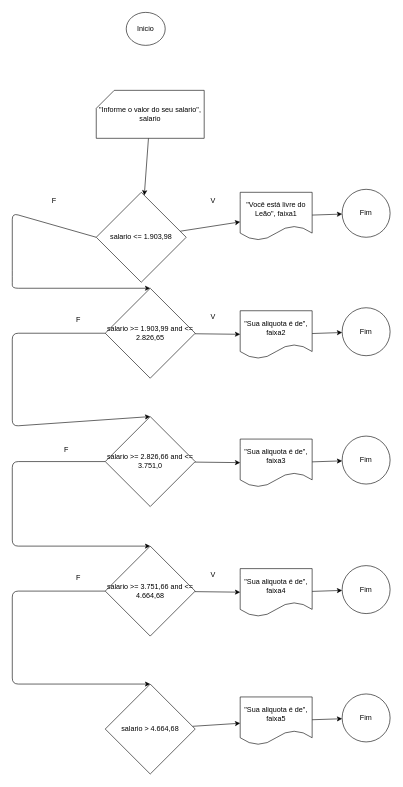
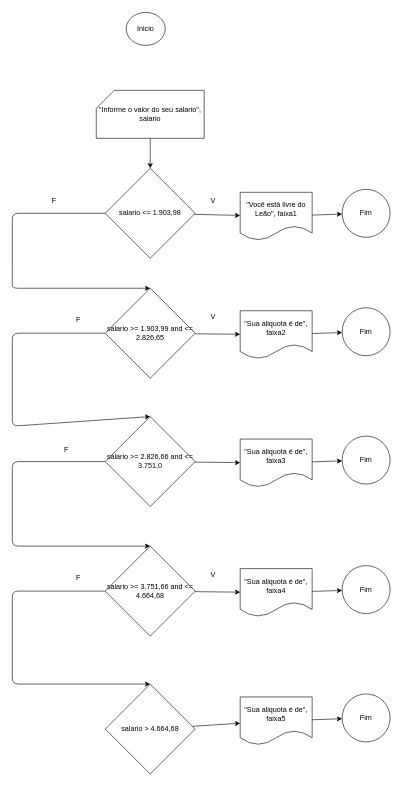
  <mxCell id="0" />
  <mxCell id="1" parent="0" />
  <mxCell id="2" value="Inicio" style="ellipse;whiteSpace=wrap;html=1;aspect=fixed;" vertex="1" parent="1"><mxGeometry x="210" y="20" width="65" height="55" as="geometry" /></mxCell>
  <mxCell id="3" value="" style="edgeStyle=none;html=1;" edge="1" parent="1" source="4" target="7"><mxGeometry relative="1" as="geometry" /></mxCell>
  <mxCell id="4" value="&lt;span style=&quot;font-size: 12px&quot;&gt;&quot;Informe o valor do seu salario&quot;, salario&lt;/span&gt;" style="shape=card;whiteSpace=wrap;html=1;" vertex="1" parent="1"><mxGeometry x="160" y="150" width="180" height="80" as="geometry" /></mxCell>
  <mxCell id="5" value="" style="edgeStyle=none;html=1;" edge="1" parent="1" source="7" target="9"><mxGeometry relative="1" as="geometry" /></mxCell>
  <mxCell id="6" style="edgeStyle=none;html=1;exitX=0;exitY=0.5;exitDx=0;exitDy=0;entryX=0.5;entryY=0;entryDx=0;entryDy=0;" edge="1" parent="1" source="7" target="13"><mxGeometry relative="1" as="geometry"><Array as="points"><mxPoint x="20" y="355" /><mxPoint x="20" y="460" /><mxPoint x="20" y="480" /></Array></mxGeometry></mxCell>
- <mxCell id="7" value="salario &amp;lt;= 1.903,98" style="rhombus;whiteSpace=wrap;html=1;" vertex="1" parent="1"><mxGeometry x="160" y="320" width="150" height="150" as="geometry" /></mxCell>
+ <mxCell id="7" value="salario &amp;lt;= 1.903,98" style="rhombus;whiteSpace=wrap;html=1;" vertex="1" parent="1"><mxGeometry x="175" y="280" width="150" height="150" as="geometry" /></mxCell>
  <mxCell id="8" value="" style="edgeStyle=none;html=1;" edge="1" parent="1" source="9" target="15"><mxGeometry relative="1" as="geometry" /></mxCell>
  <mxCell id="9" value="&lt;span style=&quot;font-size: 12px&quot;&gt;&quot;Você está livre do Leão&quot;, faixa1&lt;/span&gt;" style="shape=document;whiteSpace=wrap;html=1;boundedLbl=1;" vertex="1" parent="1"><mxGeometry x="400" y="320" width="120" height="80" as="geometry" /></mxCell>
  <mxCell id="10" value="V" style="text;html=1;strokeColor=none;fillColor=none;align=center;verticalAlign=middle;whiteSpace=wrap;rounded=0;" vertex="1" parent="1"><mxGeometry x="325" y="320" width="60" height="30" as="geometry" /></mxCell>
  <mxCell id="11" value="" style="edgeStyle=none;html=1;" edge="1" parent="1" source="13" target="17"><mxGeometry relative="1" as="geometry" /></mxCell>
  <mxCell id="12" style="edgeStyle=none;html=1;exitX=0;exitY=0.5;exitDx=0;exitDy=0;entryX=0.5;entryY=0;entryDx=0;entryDy=0;" edge="1" parent="1" source="13" target="22"><mxGeometry relative="1" as="geometry"><Array as="points"><mxPoint x="20" y="555" /><mxPoint x="20" y="710" /></Array></mxGeometry></mxCell>
  <mxCell id="13" value="salario &amp;gt;= 1.903,99 and &amp;lt;= 2.826,65" style="rhombus;whiteSpace=wrap;html=1;" vertex="1" parent="1"><mxGeometry x="175" y="480" width="150" height="150" as="geometry" /></mxCell>
  <mxCell id="14" value="F" style="text;html=1;strokeColor=none;fillColor=none;align=center;verticalAlign=middle;whiteSpace=wrap;rounded=0;" vertex="1" parent="1"><mxGeometry x="60" y="320" width="60" height="30" as="geometry" /></mxCell>
  <mxCell id="15" value="Fim" style="ellipse;whiteSpace=wrap;html=1;aspect=fixed;" vertex="1" parent="1"><mxGeometry x="570" y="315" width="80" height="80" as="geometry" /></mxCell>
  <mxCell id="16" value="" style="edgeStyle=none;html=1;" edge="1" parent="1" source="17" target="18"><mxGeometry relative="1" as="geometry" /></mxCell>
  <mxCell id="17" value="&lt;span style=&quot;font-size: 12px&quot;&gt;&quot;Sua aliquota é de&quot;, faixa2&lt;/span&gt;" style="shape=document;whiteSpace=wrap;html=1;boundedLbl=1;" vertex="1" parent="1"><mxGeometry x="400" y="517.5" width="120" height="80" as="geometry" /></mxCell>
  <mxCell id="18" value="Fim" style="ellipse;whiteSpace=wrap;html=1;aspect=fixed;" vertex="1" parent="1"><mxGeometry x="570" y="512.5" width="80" height="80" as="geometry" /></mxCell>
  <mxCell id="19" value="V" style="text;html=1;strokeColor=none;fillColor=none;align=center;verticalAlign=middle;whiteSpace=wrap;rounded=0;" vertex="1" parent="1"><mxGeometry x="325" y="512.5" width="60" height="30" as="geometry" /></mxCell>
  <mxCell id="20" style="edgeStyle=none;html=1;exitX=0;exitY=0.5;exitDx=0;exitDy=0;entryX=0.5;entryY=0;entryDx=0;entryDy=0;" edge="1" parent="1" source="22" target="29"><mxGeometry relative="1" as="geometry"><Array as="points"><mxPoint x="20" y="769" /><mxPoint x="20" y="910" /></Array></mxGeometry></mxCell>
  <mxCell id="21" value="" style="edgeStyle=none;html=1;" edge="1" parent="1" source="22" target="24"><mxGeometry relative="1" as="geometry" /></mxCell>
  <mxCell id="22" value="salario &amp;gt;= 2.826,66 and &amp;lt;= 3.751,0" style="rhombus;whiteSpace=wrap;html=1;" vertex="1" parent="1"><mxGeometry x="175" y="694" width="150" height="150" as="geometry" /></mxCell>
  <mxCell id="23" value="" style="edgeStyle=none;html=1;" edge="1" parent="1" source="24" target="25"><mxGeometry relative="1" as="geometry" /></mxCell>
  <mxCell id="24" value="&quot;Sua aliquota é de&quot;, faixa3" style="shape=document;whiteSpace=wrap;html=1;boundedLbl=1;" vertex="1" parent="1"><mxGeometry x="400" y="731.5" width="120" height="80" as="geometry" /></mxCell>
  <mxCell id="25" value="Fim" style="ellipse;whiteSpace=wrap;html=1;aspect=fixed;" vertex="1" parent="1"><mxGeometry x="570" y="726.5" width="80" height="80" as="geometry" /></mxCell>
  <mxCell id="26" value="F" style="text;html=1;align=center;verticalAlign=middle;resizable=0;points=[];autosize=1;strokeColor=none;fillColor=none;" vertex="1" parent="1"><mxGeometry x="120" y="522.5" width="20" height="20" as="geometry" /></mxCell>
  <mxCell id="27" value="" style="edgeStyle=none;html=1;" edge="1" parent="1" source="29" target="31"><mxGeometry relative="1" as="geometry" /></mxCell>
  <mxCell id="28" style="edgeStyle=none;html=1;exitX=0;exitY=0.5;exitDx=0;exitDy=0;entryX=0.5;entryY=0;entryDx=0;entryDy=0;" edge="1" parent="1" source="29" target="35"><mxGeometry relative="1" as="geometry"><Array as="points"><mxPoint x="20" y="985" /><mxPoint x="20" y="1140" /></Array></mxGeometry></mxCell>
  <mxCell id="29" value="salario &amp;gt;= 3.751,66 and &amp;lt;= 4.664,68" style="rhombus;whiteSpace=wrap;html=1;" vertex="1" parent="1"><mxGeometry x="175" y="910" width="150" height="150" as="geometry" /></mxCell>
  <mxCell id="30" value="" style="edgeStyle=none;html=1;" edge="1" parent="1" source="31" target="32"><mxGeometry relative="1" as="geometry" /></mxCell>
  <mxCell id="31" value="&lt;span style=&quot;font-size: 12px&quot;&gt;&quot;Sua aliquota é de&quot;, faixa4&lt;/span&gt;" style="shape=document;whiteSpace=wrap;html=1;boundedLbl=1;" vertex="1" parent="1"><mxGeometry x="400" y="947.5" width="120" height="80" as="geometry" /></mxCell>
  <mxCell id="32" value="Fim" style="ellipse;whiteSpace=wrap;html=1;aspect=fixed;" vertex="1" parent="1"><mxGeometry x="570" y="942.5" width="80" height="80" as="geometry" /></mxCell>
  <mxCell id="33" value="V" style="text;html=1;strokeColor=none;fillColor=none;align=center;verticalAlign=middle;whiteSpace=wrap;rounded=0;" vertex="1" parent="1"><mxGeometry x="325" y="942.5" width="60" height="30" as="geometry" /></mxCell>
  <mxCell id="34" value="" style="edgeStyle=none;html=1;" edge="1" parent="1" source="35" target="37"><mxGeometry relative="1" as="geometry" /></mxCell>
  <mxCell id="35" value="salario &amp;gt;&amp;nbsp;4.664,68" style="rhombus;whiteSpace=wrap;html=1;" vertex="1" parent="1"><mxGeometry x="175" y="1140" width="150" height="150" as="geometry" /></mxCell>
  <mxCell id="36" value="" style="edgeStyle=none;html=1;" edge="1" parent="1" source="37" target="38"><mxGeometry relative="1" as="geometry" /></mxCell>
  <mxCell id="37" value="&quot;Sua aliquota é de&quot;, faixa5" style="shape=document;whiteSpace=wrap;html=1;boundedLbl=1;" vertex="1" parent="1"><mxGeometry x="400" y="1161.5" width="120" height="80" as="geometry" /></mxCell>
  <mxCell id="38" value="Fim" style="ellipse;whiteSpace=wrap;html=1;aspect=fixed;" vertex="1" parent="1"><mxGeometry x="570" y="1156.5" width="80" height="80" as="geometry" /></mxCell>
  <mxCell id="39" value="F" style="text;html=1;align=center;verticalAlign=middle;resizable=0;points=[];autosize=1;strokeColor=none;fillColor=none;" vertex="1" parent="1"><mxGeometry x="120" y="952.5" width="20" height="20" as="geometry" /></mxCell>
  <mxCell id="40" value="F" style="text;html=1;align=center;verticalAlign=middle;resizable=0;points=[];autosize=1;strokeColor=none;fillColor=none;" vertex="1" parent="1"><mxGeometry x="100" y="740" width="20" height="20" as="geometry" /></mxCell>
